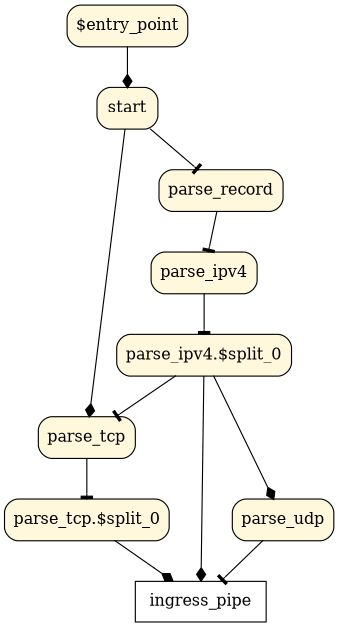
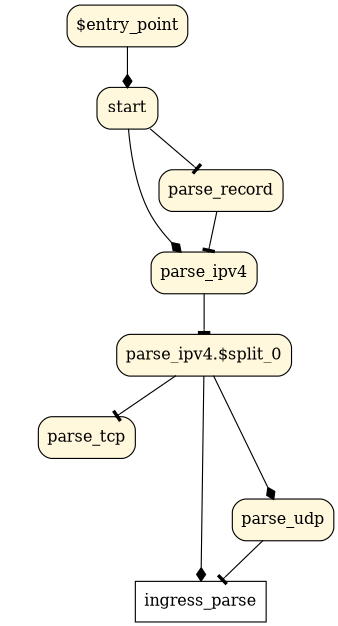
  digraph {
    node [fillcolor=cornsilk shape=record style="filled,rounded"]
    edge [arrowhead=tee]
-   n1 [label="{parse_tcp\.\$split_0}"]
-   ingress_pipe [shape=box fillcolor="" style=""]
+   ingress_pipe [shape=box label=ingress_parse fillcolor="" style=""]
    n3 [label="{parse_tcp}"]
    n4 [label="{parse_ipv4\.\$split_0}"]
    n5 [label="{parse_udp}"]
    n6 [label="{parse_ipv4}"]
    n7 [label="{parse_record}"]
    n8 [label="{start}"]
    n9 [label="{\$entry_point}"]
-   n1 -> ingress_pipe [arrowhead=diamond]
-   n3 -> n1
    n4 -> ingress_pipe [arrowhead=diamond]
    n4 -> n3
    n4 -> n5 [arrowhead=diamond]
    n5 -> ingress_pipe
    n6 -> n4
    n7 -> n6
-   n8 -> n3 [arrowhead=diamond]
+   n8 -> n6 [arrowhead=diamond]
    n8 -> n7
    n9 -> n8 [arrowhead=diamond]
  }
